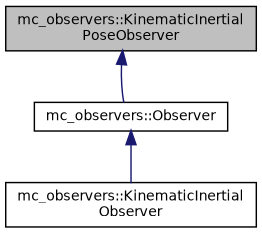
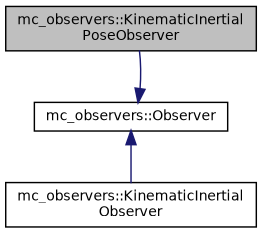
  digraph {
    node [color=black fillcolor=white fontname=Helvetica fontsize=10 shape=record style=filled]
    edge [color=midnightblue dir=back fontname=Helvetica fontsize=10 labelfontname=Helvetica labelfontsize=10 style=solid]
    n1 [fillcolor=grey75 fontcolor=black height=0.2 label="mc_observers::KinematicInertial\lPoseObserver" width=0.4]
    n2 [height=0.2 label="mc_observers::KinematicInertial\lObserver" width=0.4]
    n3 [height=0.2 label="mc_observers::Observer" width=0.4]
-   n1 -> n3
+   n3 -> n1
    n3 -> n2
  }
